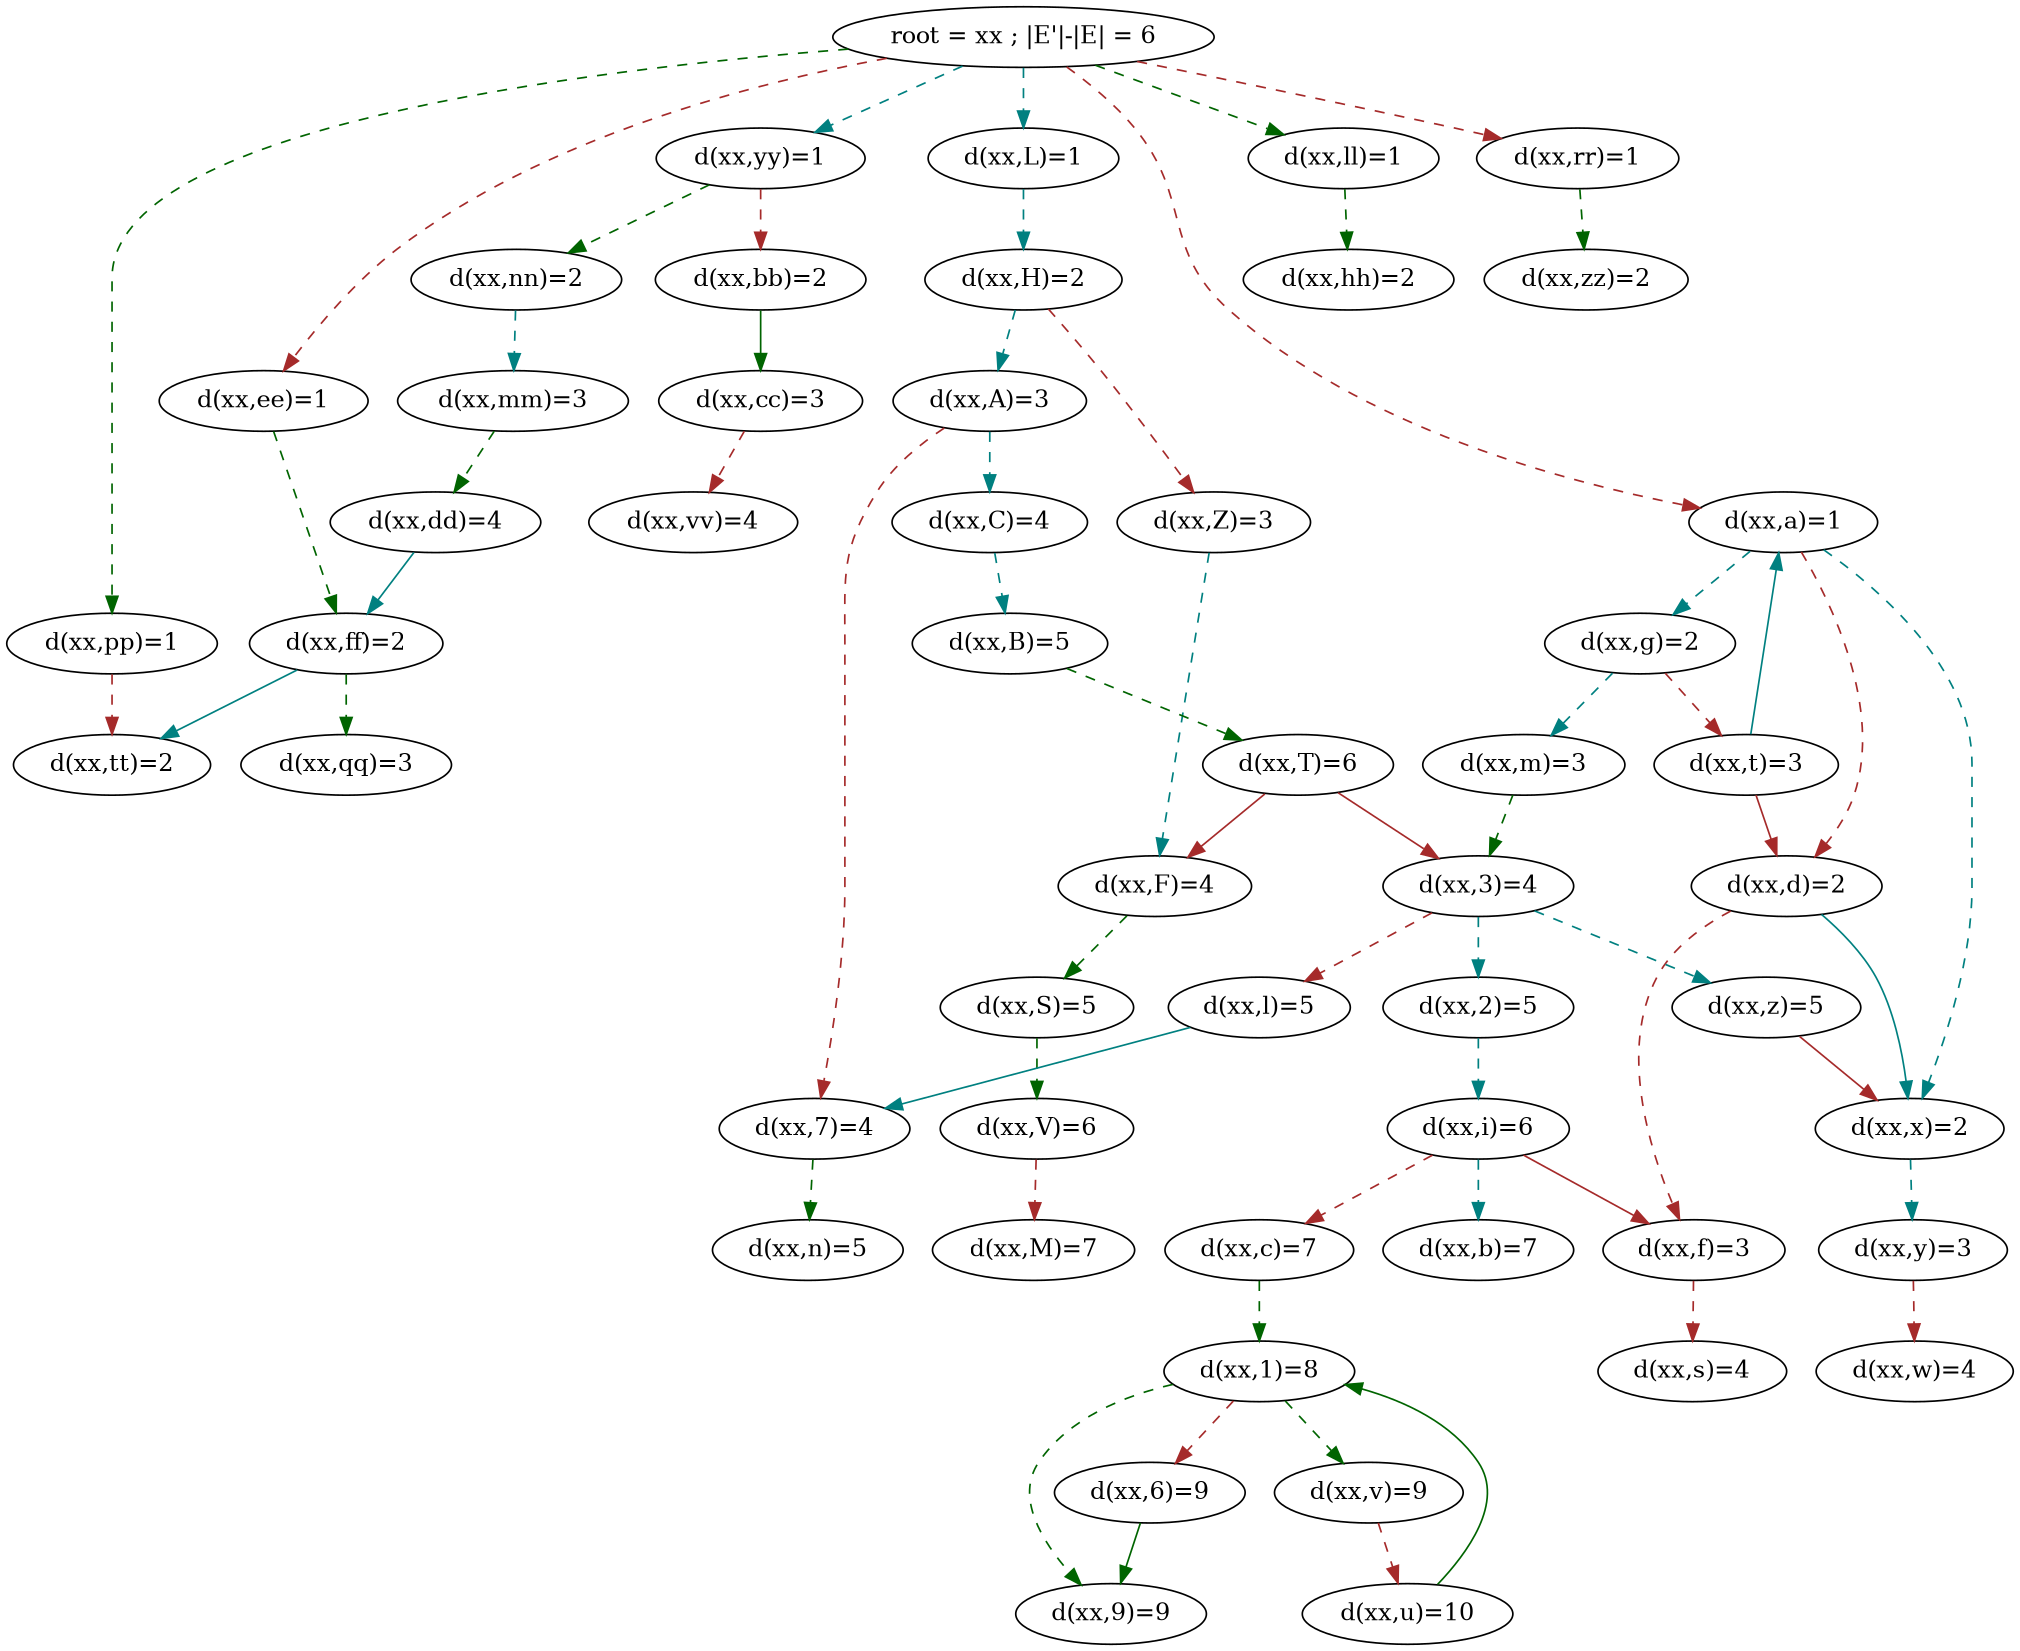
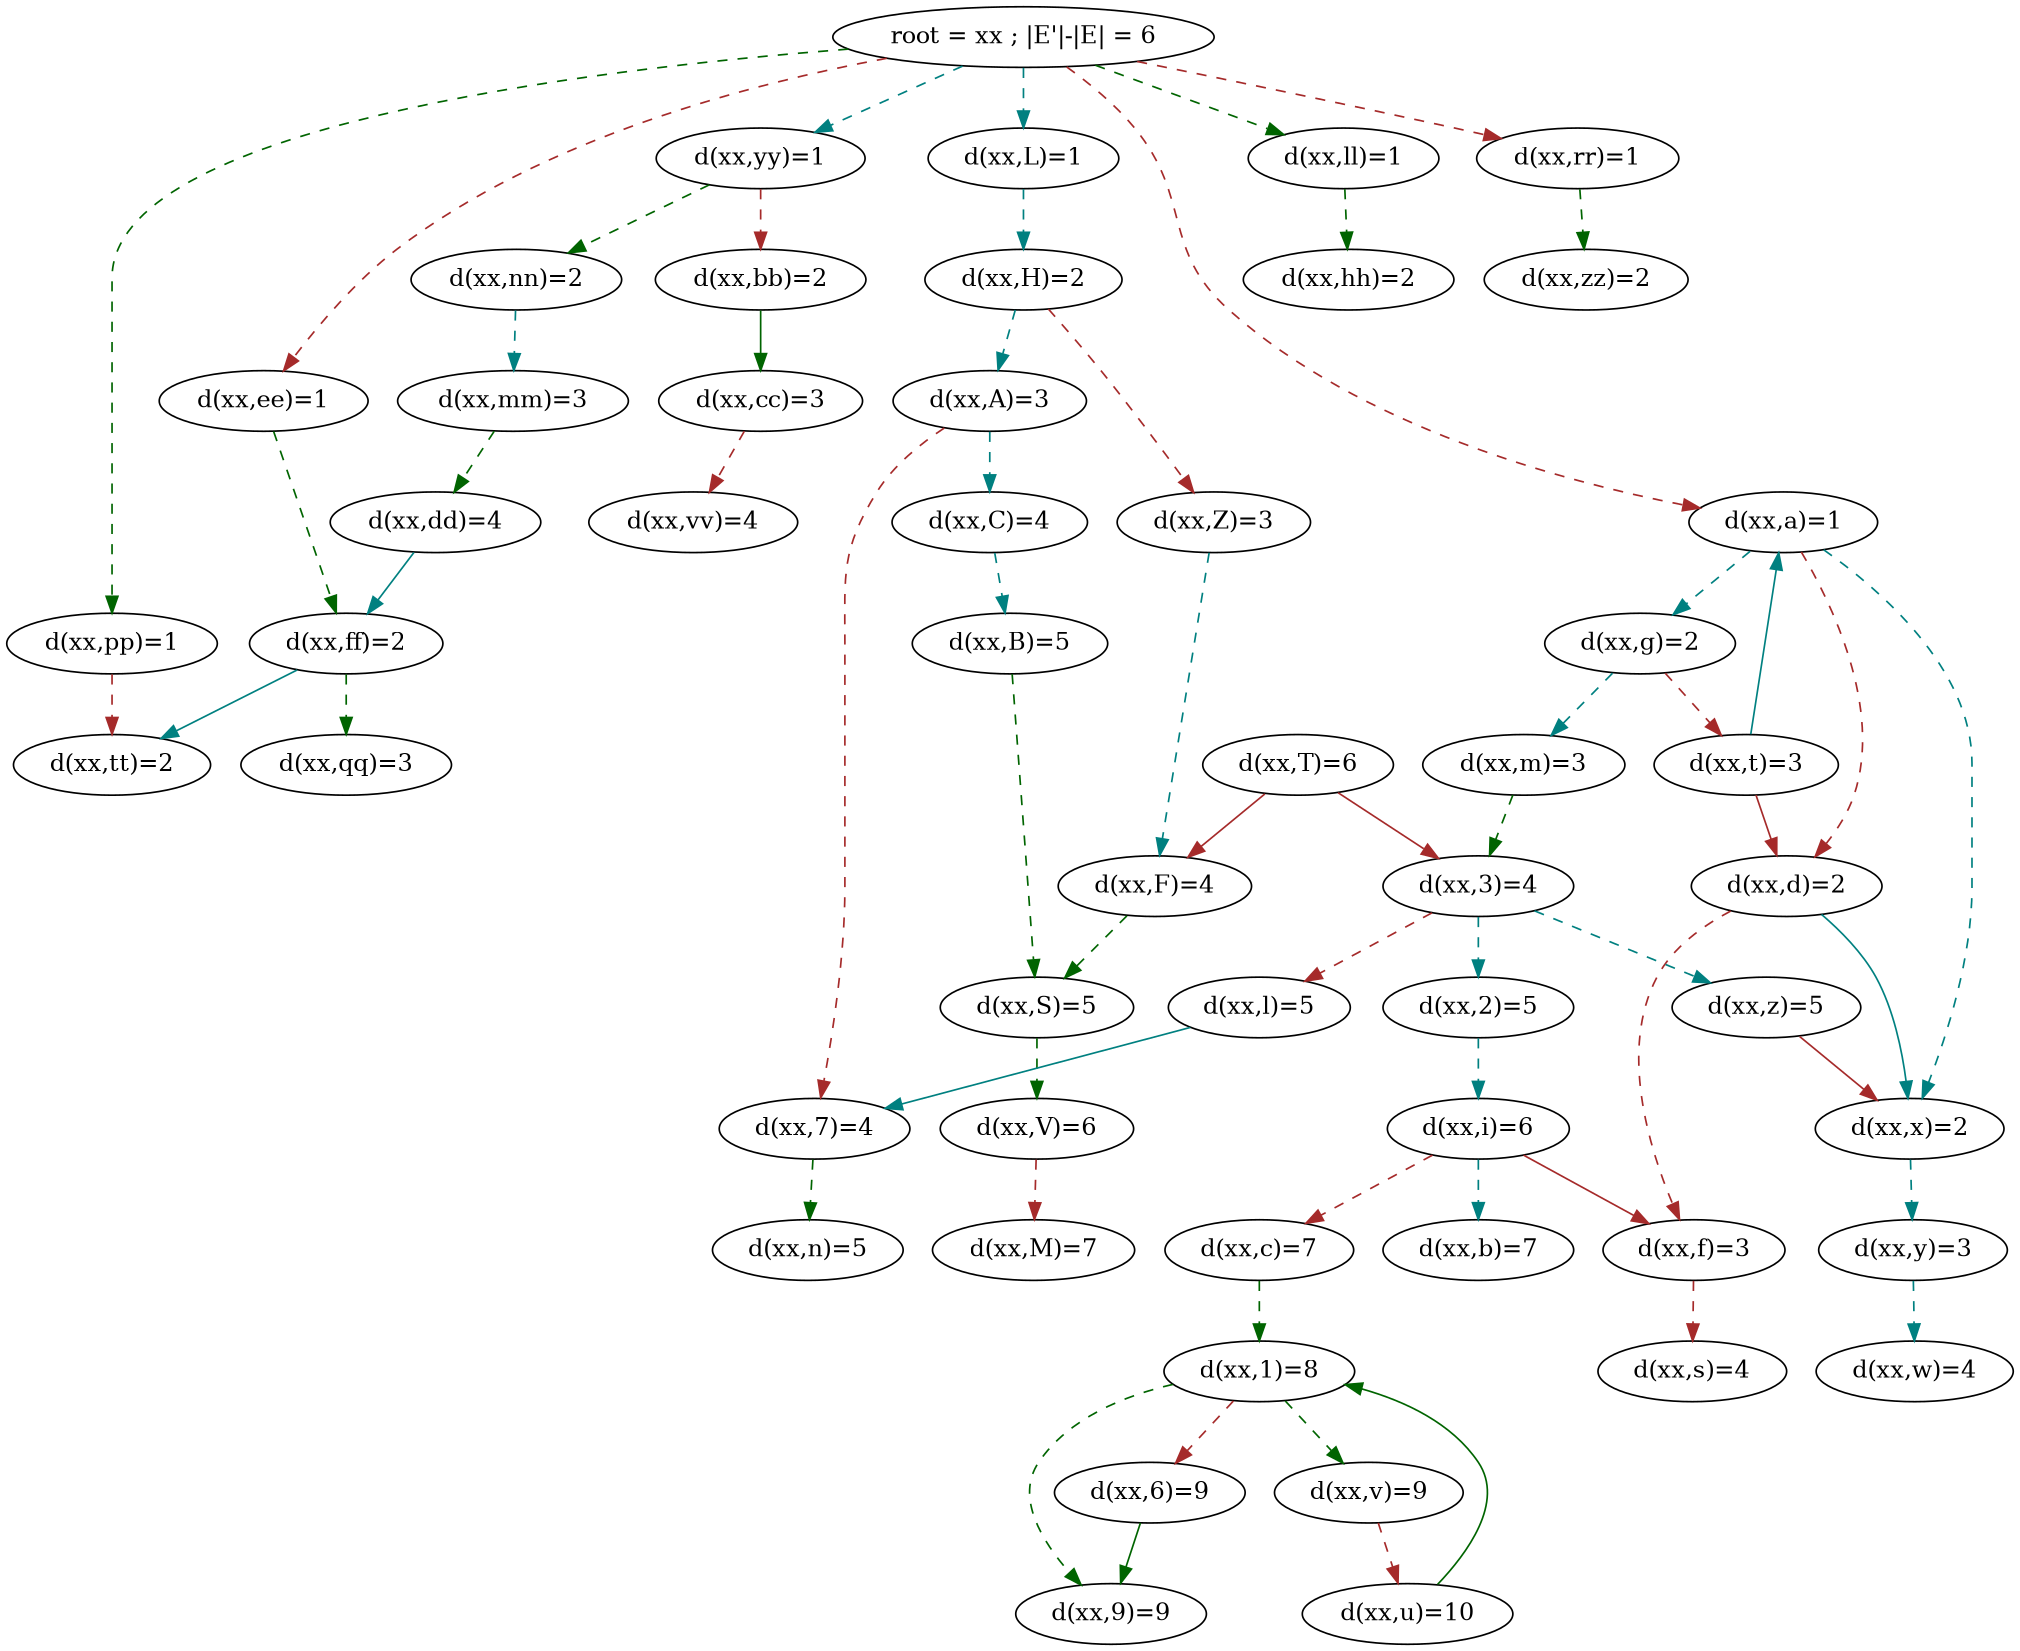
  digraph {
    edge [color=teal style=dashed]
    n1 [label="root = xx ; |E'|-|E| = 6"]
    n2 [label="d(xx,yy)=1"]
    n3 [label="d(xx,L)=1"]
    n4 [label="d(xx,a)=1"]
    n5 [label="d(xx,ee)=1"]
    n6 [label="d(xx,ll)=1"]
    n7 [label="d(xx,pp)=1"]
    n8 [label="d(xx,rr)=1"]
    n9 [label="d(xx,nn)=2"]
    n10 [label="d(xx,bb)=2"]
    n11 [label="d(xx,H)=2"]
    n12 [label="d(xx,x)=2"]
    n13 [label="d(xx,d)=2"]
    n14 [label="d(xx,g)=2"]
    n15 [label="d(xx,ff)=2"]
    n16 [label="d(xx,hh)=2"]
    n17 [label="d(xx,tt)=2"]
    n18 [label="d(xx,zz)=2"]
    n19 [label="d(xx,mm)=3"]
    n20 [label="d(xx,cc)=3"]
    n21 [label="d(xx,Z)=3"]
    n22 [label="d(xx,A)=3"]
    n23 [label="d(xx,y)=3"]
    n24 [label="d(xx,f)=3"]
    n25 [label="d(xx,m)=3"]
    n26 [label="d(xx,t)=3"]
    n27 [label="d(xx,qq)=3"]
    n28 [label="d(xx,dd)=4"]
    n29 [label="d(xx,vv)=4"]
    n30 [label="d(xx,F)=4"]
    n31 [label="d(xx,C)=4"]
    n32 [label="d(xx,7)=4"]
    n33 [label="d(xx,w)=4"]
    n34 [label="d(xx,s)=4"]
    n35 [label="d(xx,3)=4"]
    n36 [label="d(xx,S)=5"]
    n37 [label="d(xx,B)=5"]
    n38 [label="d(xx,n)=5"]
    n39 [label="d(xx,l)=5"]
    n40 [label="d(xx,2)=5"]
    n41 [label="d(xx,z)=5"]
    n42 [label="d(xx,V)=6"]
    n43 [label="d(xx,T)=6"]
    n44 [label="d(xx,i)=6"]
    n45 [label="d(xx,M)=7"]
    n46 [label="d(xx,c)=7"]
    n47 [label="d(xx,b)=7"]
    n48 [label="d(xx,1)=8"]
    n49 [label="d(xx,6)=9"]
    n50 [label="d(xx,9)=9"]
    n51 [label="d(xx,v)=9"]
    n52 [label="d(xx,u)=10"]
    n1 -> n2
    n1 -> n3
    n1 -> n4 [color=brown]
    n1 -> n5 [color=brown]
    n1 -> n6 [color=darkgreen]
    n1 -> n7 [color=darkgreen]
    n1 -> n8 [color=brown]
    n2 -> n9 [color=darkgreen]
    n2 -> n10 [color=brown]
    n3 -> n11
    n4 -> n12
    n4 -> n13 [color=brown]
    n4 -> n14
    n5 -> n15 [color=darkgreen]
    n6 -> n16 [color=darkgreen]
    n7 -> n17 [color=brown]
    n8 -> n18 [color=darkgreen]
    n9 -> n19
    n10 -> n20 [color=darkgreen style=solid]
    n11 -> n21 [color=brown]
    n11 -> n22
    n12 -> n23
    n13 -> n12 [style=""]
    n13 -> n24 [color=brown]
    n14 -> n25
    n14 -> n26 [color=brown]
    n15 -> n17 [style=""]
    n15 -> n27 [color=darkgreen]
    n19 -> n28 [color=darkgreen]
    n20 -> n29 [color=brown]
    n21 -> n30
    n22 -> n31
    n22 -> n32 [color=brown]
-   n23 -> n33 [color=brown]
+   n23 -> n33
    n24 -> n34 [color=brown]
    n25 -> n35 [color=darkgreen]
    n26 -> n4 [style=""]
    n26 -> n13 [color=brown style=""]
    n28 -> n15 [style=""]
    n30 -> n36 [color=darkgreen]
    n31 -> n37
    n32 -> n38 [color=darkgreen]
    n35 -> n39 [color=brown]
    n35 -> n40
    n35 -> n41
    n36 -> n42 [color=darkgreen]
-   n37 -> n43 [color=darkgreen]
+   n37 -> n36 [color=darkgreen]
    n39 -> n32 [style=""]
    n40 -> n44
    n41 -> n12 [color=brown style=""]
    n42 -> n45 [color=brown]
    n43 -> n30 [color=brown style=""]
    n43 -> n35 [color=brown style=""]
    n44 -> n24 [color=brown style=""]
    n44 -> n46 [color=brown]
    n44 -> n47
    n46 -> n48 [color=darkgreen]
    n48 -> n49 [color=brown]
    n48 -> n50 [color=darkgreen]
    n48 -> n51 [color=darkgreen]
    n49 -> n50 [color=darkgreen style=""]
    n51 -> n52 [color=brown]
    n52 -> n48 [color=darkgreen style=""]
  }
